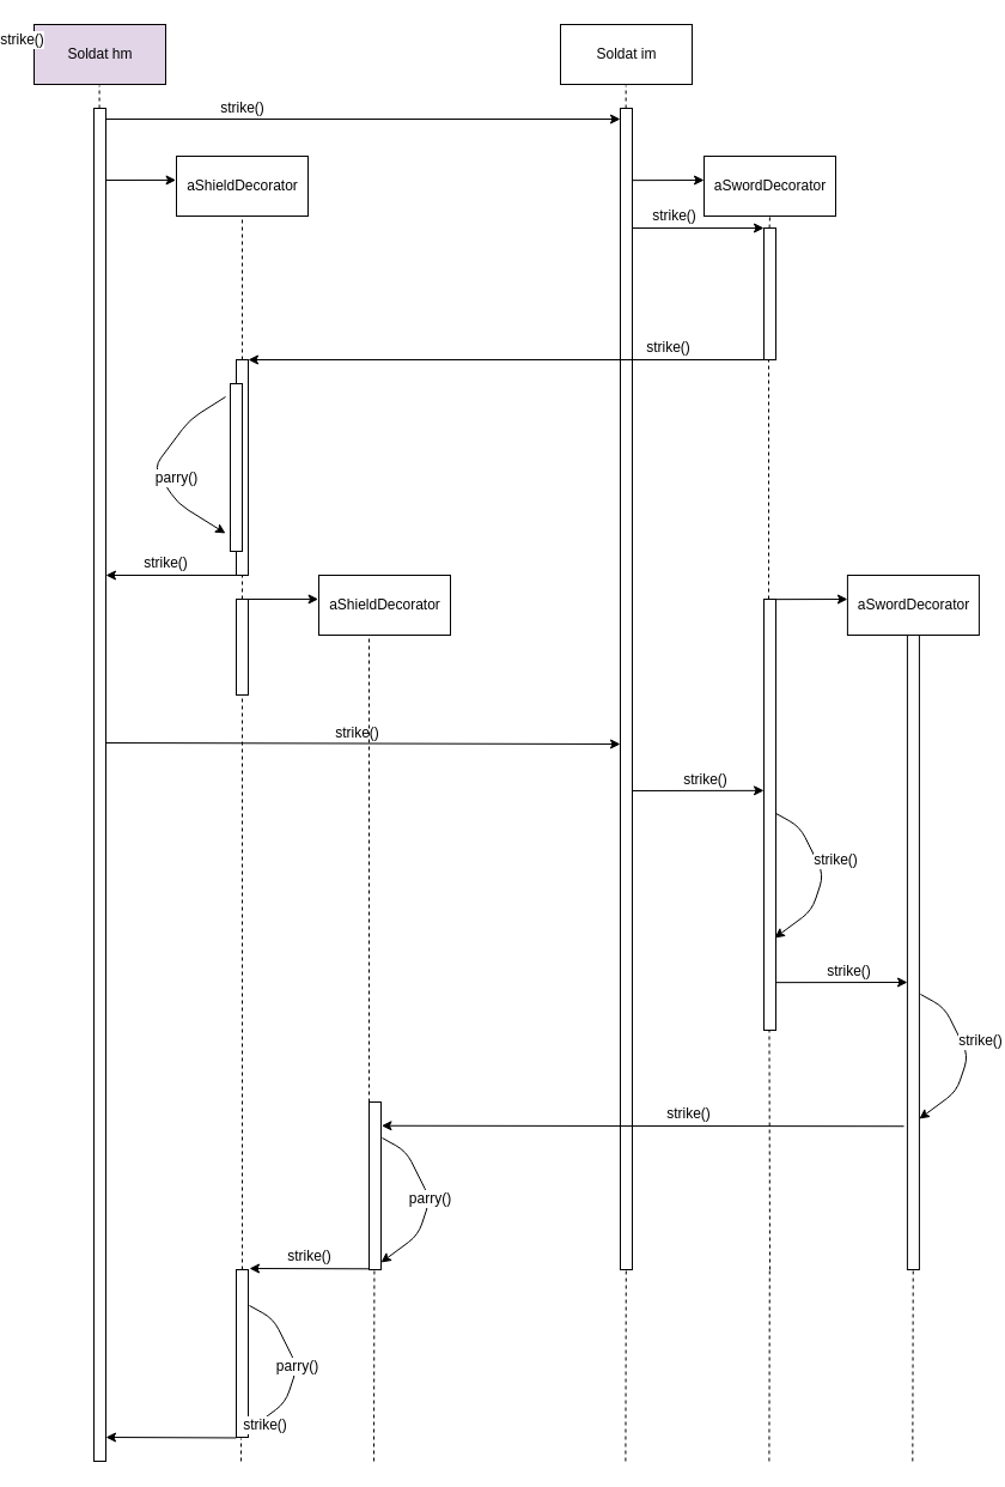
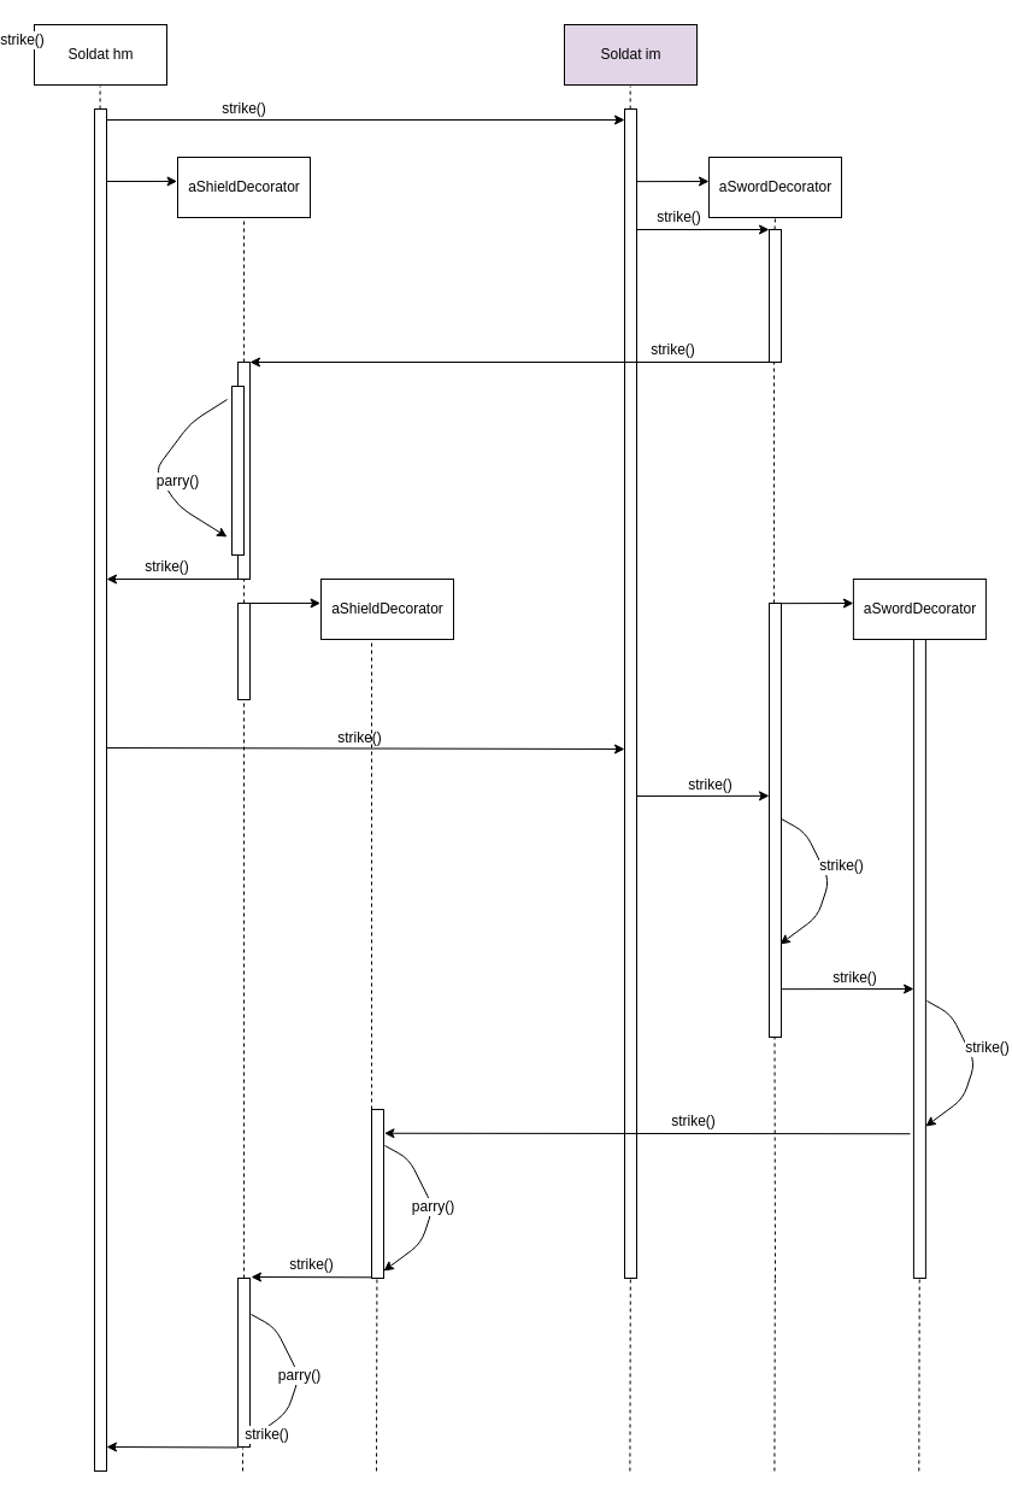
  <mxCell id="0" />
  <mxCell id="1" parent="0" />
- <mxCell id="2" value="Soldat hm" style="html=1;fillColor=#e1d5e7;" vertex="1" parent="1"><mxGeometry x="20" y="20" width="110" height="50" as="geometry" /></mxCell>
- <mxCell id="3" value="Soldat im" style="html=1;" vertex="1" parent="1"><mxGeometry x="460" y="20" width="110" height="50" as="geometry" /></mxCell>
+ <mxCell id="2" value="Soldat hm" style="html=1;" vertex="1" parent="1"><mxGeometry x="20" y="20" width="110" height="50" as="geometry" /></mxCell>
+ <mxCell id="3" value="Soldat im" style="html=1;fillColor=#e1d5e7;" vertex="1" parent="1"><mxGeometry x="460" y="20" width="110" height="50" as="geometry" /></mxCell>
  <mxCell id="4" value="" style="html=1;points=[];perimeter=orthogonalPerimeter;" vertex="1" parent="1"><mxGeometry x="70" y="90" width="10" height="1130" as="geometry" /></mxCell>
  <mxCell id="5" value="" style="html=1;points=[];perimeter=orthogonalPerimeter;" vertex="1" parent="1"><mxGeometry x="510" y="90" width="10" height="970" as="geometry" /></mxCell>
  <mxCell id="6" value="" style="endArrow=classic;html=1;exitX=0.914;exitY=0.226;exitDx=0;exitDy=0;exitPerimeter=0;entryX=-0.004;entryY=0.399;entryDx=0;entryDy=0;entryPerimeter=0;" edge="1" parent="1" target="7"><mxGeometry width="50" height="50" relative="1" as="geometry"><mxPoint x="80" y="150" as="sourcePoint" /><mxPoint x="420" y="150" as="targetPoint" /></mxGeometry></mxCell>
  <mxCell id="7" value="aShieldDecorator" style="html=1;" vertex="1" parent="1"><mxGeometry x="139" y="130" width="110" height="50" as="geometry" /></mxCell>
  <mxCell id="8" value="" style="html=1;points=[];perimeter=orthogonalPerimeter;" vertex="1" parent="1"><mxGeometry x="189" y="300" width="10" height="180" as="geometry" /></mxCell>
  <mxCell id="9" value="aSwordDecorator" style="html=1;" vertex="1" parent="1"><mxGeometry x="580" y="130" width="110" height="50" as="geometry" /></mxCell>
  <mxCell id="10" value="" style="html=1;points=[];perimeter=orthogonalPerimeter;" vertex="1" parent="1"><mxGeometry x="630" y="190" width="10" height="110" as="geometry" /></mxCell>
  <mxCell id="11" value="" style="endArrow=classic;html=1;exitX=1.009;exitY=0.385;exitDx=0;exitDy=0;exitPerimeter=0;entryX=-0.004;entryY=0.399;entryDx=0;entryDy=0;entryPerimeter=0;" edge="1" parent="1"><mxGeometry width="50" height="50" relative="1" as="geometry"><mxPoint x="520.09" y="150.15" as="sourcePoint" /><mxPoint x="580" y="150" as="targetPoint" /></mxGeometry></mxCell>
  <mxCell id="12" value="" style="endArrow=classic;html=1;exitX=0;exitY=1;exitDx=0;exitDy=0;exitPerimeter=0;" edge="1" parent="1" source="10"><mxGeometry width="50" height="50" relative="1" as="geometry"><mxPoint x="507" y="300" as="sourcePoint" /><mxPoint x="199" y="300" as="targetPoint" /></mxGeometry></mxCell>
  <mxCell id="13" value="strike()" style="text;html=1;align=center;verticalAlign=middle;resizable=0;points=[];labelBackgroundColor=#ffffff;" vertex="1" connectable="0" parent="12"><mxGeometry x="0.247" y="-2" relative="1" as="geometry"><mxPoint x="188.57" y="-8.38" as="offset" /></mxGeometry></mxCell>
  <mxCell id="14" value="" style="endArrow=classic;html=1;" edge="1" parent="1" target="5"><mxGeometry width="50" height="50" relative="1" as="geometry"><mxPoint x="80" y="99" as="sourcePoint" /><mxPoint x="350" y="99" as="targetPoint" /></mxGeometry></mxCell>
  <mxCell id="15" value="strike()" style="text;html=1;align=center;verticalAlign=middle;resizable=0;points=[];autosize=1;" vertex="1" parent="1"><mxGeometry x="169" y="80" width="50" height="20" as="geometry" /></mxCell>
  <mxCell id="16" value="" style="endArrow=classic;html=1;" edge="1" parent="1"><mxGeometry width="50" height="50" relative="1" as="geometry"><mxPoint x="520" y="190" as="sourcePoint" /><mxPoint x="630" y="190" as="targetPoint" /></mxGeometry></mxCell>
  <mxCell id="17" value="strike()" style="text;html=1;align=center;verticalAlign=middle;resizable=0;points=[];autosize=1;" vertex="1" parent="1"><mxGeometry x="530" y="170" width="50" height="20" as="geometry" /></mxCell>
  <mxCell id="18" value="" style="endArrow=classic;html=1;" edge="1" parent="1"><mxGeometry width="50" height="50" relative="1" as="geometry"><mxPoint x="180" y="331" as="sourcePoint" /><mxPoint x="180" y="445" as="targetPoint" /><Array as="points"><mxPoint x="150" y="350" /><mxPoint x="120" y="390" /><mxPoint x="140" y="420" /></Array></mxGeometry></mxCell>
  <mxCell id="19" value="parry()" style="text;html=1;align=center;verticalAlign=middle;resizable=0;points=[];labelBackgroundColor=#ffffff;" vertex="1" connectable="0" parent="18"><mxGeometry x="0.247" y="-2" relative="1" as="geometry"><mxPoint x="8.99" y="-8.38" as="offset" /></mxGeometry></mxCell>
  <mxCell id="20" value="" style="html=1;points=[];perimeter=orthogonalPerimeter;" vertex="1" parent="1"><mxGeometry x="184" y="320" width="10" height="140" as="geometry" /></mxCell>
  <mxCell id="21" value="" style="endArrow=none;dashed=1;html=1;entryX=0.5;entryY=1;entryDx=0;entryDy=0;exitX=0.5;exitY=0;exitDx=0;exitDy=0;exitPerimeter=0;" edge="1" parent="1" source="8" target="7"><mxGeometry width="50" height="50" relative="1" as="geometry"><mxPoint x="194" y="199" as="sourcePoint" /><mxPoint x="190" y="190" as="targetPoint" /></mxGeometry></mxCell>
  <mxCell id="22" value="" style="endArrow=classic;html=1;" edge="1" parent="1"><mxGeometry width="50" height="50" relative="1" as="geometry"><mxPoint x="189" y="480" as="sourcePoint" /><mxPoint x="80" y="480" as="targetPoint" /></mxGeometry></mxCell>
  <mxCell id="23" value="strike()" style="text;html=1;align=center;verticalAlign=middle;resizable=0;points=[];labelBackgroundColor=#ffffff;" vertex="1" connectable="0" parent="22"><mxGeometry x="0.247" y="-2" relative="1" as="geometry"><mxPoint x="8.99" y="-8.38" as="offset" /></mxGeometry></mxCell>
  <mxCell id="24" value="" style="endArrow=none;dashed=1;html=1;entryX=0.5;entryY=1;entryDx=0;entryDy=0;" edge="1" parent="1"><mxGeometry width="50" height="50" relative="1" as="geometry"><mxPoint x="74.58" y="90" as="sourcePoint" /><mxPoint x="74.58" y="71" as="targetPoint" /></mxGeometry></mxCell>
  <mxCell id="25" value="" style="endArrow=none;dashed=1;html=1;entryX=0.5;entryY=1;entryDx=0;entryDy=0;" edge="1" parent="1"><mxGeometry width="50" height="50" relative="1" as="geometry"><mxPoint x="514.66" y="90" as="sourcePoint" /><mxPoint x="514.66" y="71" as="targetPoint" /></mxGeometry></mxCell>
  <mxCell id="26" value="" style="endArrow=none;dashed=1;html=1;" edge="1" parent="1"><mxGeometry width="50" height="50" relative="1" as="geometry"><mxPoint x="634.58" y="190" as="sourcePoint" /><mxPoint x="635" y="180" as="targetPoint" /></mxGeometry></mxCell>
  <mxCell id="27" value="" style="endArrow=none;dashed=1;html=1;entryX=0.5;entryY=1;entryDx=0;entryDy=0;" edge="1" parent="1" source="35"><mxGeometry width="50" height="50" relative="1" as="geometry"><mxPoint x="194" y="660" as="sourcePoint" /><mxPoint x="194" y="480" as="targetPoint" /></mxGeometry></mxCell>
  <mxCell id="28" value="" style="endArrow=none;dashed=1;html=1;" edge="1" parent="1" source="31"><mxGeometry width="50" height="50" relative="1" as="geometry"><mxPoint x="634" y="640" as="sourcePoint" /><mxPoint x="634" y="300" as="targetPoint" /></mxGeometry></mxCell>
  <mxCell id="29" value="aSwordDecorator" style="html=1;" vertex="1" parent="1"><mxGeometry x="699.91" y="480" width="110" height="50" as="geometry" /></mxCell>
  <mxCell id="30" value="" style="endArrow=classic;html=1;exitX=1.009;exitY=0.385;exitDx=0;exitDy=0;exitPerimeter=0;entryX=-0.004;entryY=0.399;entryDx=0;entryDy=0;entryPerimeter=0;" edge="1" parent="1"><mxGeometry width="50" height="50" relative="1" as="geometry"><mxPoint x="640" y="500.15" as="sourcePoint" /><mxPoint x="699.91" y="500" as="targetPoint" /></mxGeometry></mxCell>
  <mxCell id="31" value="" style="html=1;points=[];perimeter=orthogonalPerimeter;" vertex="1" parent="1"><mxGeometry x="630" y="500" width="10" height="360" as="geometry" /></mxCell>
  <mxCell id="32" value="" style="endArrow=none;dashed=1;html=1;" edge="1" parent="1" target="31"><mxGeometry width="50" height="50" relative="1" as="geometry"><mxPoint x="634" y="860" as="sourcePoint" /><mxPoint x="634" y="300" as="targetPoint" /></mxGeometry></mxCell>
  <mxCell id="33" value="" style="endArrow=classic;html=1;exitX=0.914;exitY=0.226;exitDx=0;exitDy=0;exitPerimeter=0;entryX=-0.004;entryY=0.399;entryDx=0;entryDy=0;entryPerimeter=0;" edge="1" parent="1" target="34"><mxGeometry width="50" height="50" relative="1" as="geometry"><mxPoint x="199" y="500" as="sourcePoint" /><mxPoint x="539" y="500" as="targetPoint" /></mxGeometry></mxCell>
  <mxCell id="34" value="aShieldDecorator" style="html=1;" vertex="1" parent="1"><mxGeometry x="258" y="480" width="110" height="50" as="geometry" /></mxCell>
  <mxCell id="35" value="" style="html=1;points=[];perimeter=orthogonalPerimeter;" vertex="1" parent="1"><mxGeometry x="189" y="500" width="10" height="80" as="geometry" /></mxCell>
  <mxCell id="36" value="" style="endArrow=none;dashed=1;html=1;entryX=0.5;entryY=1;entryDx=0;entryDy=0;" edge="1" parent="1" target="35"><mxGeometry width="50" height="50" relative="1" as="geometry"><mxPoint x="194" y="1060" as="sourcePoint" /><mxPoint x="194" y="480" as="targetPoint" /></mxGeometry></mxCell>
  <mxCell id="37" value="" style="endArrow=classic;html=1;" edge="1" parent="1"><mxGeometry width="50" height="50" relative="1" as="geometry"><mxPoint x="80" y="620" as="sourcePoint" /><mxPoint x="510" y="621" as="targetPoint" /></mxGeometry></mxCell>
  <mxCell id="38" value="strike()" style="text;html=1;align=center;verticalAlign=middle;resizable=0;points=[];labelBackgroundColor=#ffffff;" vertex="1" connectable="0" parent="37"><mxGeometry x="-0.074" y="1" relative="1" as="geometry"><mxPoint x="10" y="-8.46" as="offset" /></mxGeometry></mxCell>
  <mxCell id="39" value="" style="html=1;points=[];perimeter=orthogonalPerimeter;" vertex="1" parent="1"><mxGeometry x="749.91" y="530" width="10" height="530" as="geometry" /></mxCell>
  <mxCell id="40" value="" style="endArrow=classic;html=1;entryX=0;entryY=0.444;entryDx=0;entryDy=0;entryPerimeter=0;" edge="1" parent="1" target="31"><mxGeometry width="50" height="50" relative="1" as="geometry"><mxPoint x="520" y="660" as="sourcePoint" /><mxPoint x="620" y="661" as="targetPoint" /></mxGeometry></mxCell>
  <mxCell id="41" value="strike()" style="text;html=1;align=center;verticalAlign=middle;resizable=0;points=[];labelBackgroundColor=#ffffff;" vertex="1" connectable="0" parent="40"><mxGeometry x="-0.074" y="1" relative="1" as="geometry"><mxPoint x="10" y="-8.46" as="offset" /></mxGeometry></mxCell>
  <mxCell id="42" value="" style="endArrow=classic;html=1;entryX=0.9;entryY=0.786;entryDx=0;entryDy=0;entryPerimeter=0;exitX=1;exitY=0.497;exitDx=0;exitDy=0;exitPerimeter=0;" edge="1" parent="1" source="31" target="31"><mxGeometry width="50" height="50" relative="1" as="geometry"><mxPoint x="643.91" y="679" as="sourcePoint" /><mxPoint x="749.91" y="681" as="targetPoint" /><Array as="points"><mxPoint x="660" y="690" /><mxPoint x="680" y="730" /><mxPoint x="670" y="760" /></Array></mxGeometry></mxCell>
  <mxCell id="43" value="strike()" style="text;html=1;align=center;verticalAlign=middle;resizable=0;points=[];labelBackgroundColor=#ffffff;" vertex="1" connectable="0" parent="42"><mxGeometry x="-0.074" y="1" relative="1" as="geometry"><mxPoint x="10" y="-8.46" as="offset" /></mxGeometry></mxCell>
  <mxCell id="44" value="" style="endArrow=classic;html=1;entryX=0.9;entryY=0.786;entryDx=0;entryDy=0;entryPerimeter=0;exitX=1;exitY=0.497;exitDx=0;exitDy=0;exitPerimeter=0;" edge="1" parent="1"><mxGeometry width="50" height="50" relative="1" as="geometry"><mxPoint x="760.91" y="830" as="sourcePoint" /><mxPoint x="759.91" y="934.04" as="targetPoint" /><Array as="points"><mxPoint x="780.91" y="841.08" /><mxPoint x="800.91" y="881.08" /><mxPoint x="790.91" y="911.08" /></Array></mxGeometry></mxCell>
  <mxCell id="45" value="strike()" style="text;html=1;align=center;verticalAlign=middle;resizable=0;points=[];labelBackgroundColor=#ffffff;" vertex="1" connectable="0" parent="44"><mxGeometry x="-0.074" y="1" relative="1" as="geometry"><mxPoint x="10" y="-8.46" as="offset" /></mxGeometry></mxCell>
  <mxCell id="46" value="" style="endArrow=classic;html=1;entryX=0;entryY=0.444;entryDx=0;entryDy=0;entryPerimeter=0;" edge="1" parent="1"><mxGeometry width="50" height="50" relative="1" as="geometry"><mxPoint x="640" y="820.16" as="sourcePoint" /><mxPoint x="750" y="820" as="targetPoint" /></mxGeometry></mxCell>
  <mxCell id="47" value="strike()" style="text;html=1;align=center;verticalAlign=middle;resizable=0;points=[];labelBackgroundColor=#ffffff;" vertex="1" connectable="0" parent="46"><mxGeometry x="-0.074" y="1" relative="1" as="geometry"><mxPoint x="10" y="-8.46" as="offset" /></mxGeometry></mxCell>
  <mxCell id="48" value="strike()" style="text;html=1;align=center;verticalAlign=middle;resizable=0;points=[];labelBackgroundColor=#ffffff;" vertex="1" connectable="0" parent="1"><mxGeometry x="-0.074" y="1" relative="1" as="geometry"><mxPoint x="9.71" y="32.57" as="offset" /></mxGeometry></mxCell>
  <mxCell id="49" value="" style="endArrow=none;dashed=1;html=1;" edge="1" parent="1"><mxGeometry width="50" height="50" relative="1" as="geometry"><mxPoint x="635" y="1060" as="sourcePoint" /><mxPoint x="634.5" y="860" as="targetPoint" /></mxGeometry></mxCell>
  <mxCell id="50" value="" style="endArrow=classic;html=1;exitX=-0.288;exitY=0.774;exitDx=0;exitDy=0;exitPerimeter=0;entryX=1.048;entryY=0.141;entryDx=0;entryDy=0;entryPerimeter=0;" edge="1" parent="1" source="39" target="53"><mxGeometry width="50" height="50" relative="1" as="geometry"><mxPoint x="741.07" y="940.04" as="sourcePoint" /><mxPoint x="305" y="920" as="targetPoint" /></mxGeometry></mxCell>
  <mxCell id="51" value="strike()" style="text;html=1;align=center;verticalAlign=middle;resizable=0;points=[];labelBackgroundColor=#ffffff;" vertex="1" connectable="0" parent="50"><mxGeometry x="0.247" y="-2" relative="1" as="geometry"><mxPoint x="91.23" y="-8.38" as="offset" /></mxGeometry></mxCell>
  <mxCell id="52" value="" style="endArrow=none;dashed=1;html=1;entryX=0.5;entryY=1;entryDx=0;entryDy=0;" edge="1" parent="1"><mxGeometry width="50" height="50" relative="1" as="geometry"><mxPoint x="300" y="920" as="sourcePoint" /><mxPoint x="300" y="530" as="targetPoint" /></mxGeometry></mxCell>
  <mxCell id="53" value="" style="html=1;points=[];perimeter=orthogonalPerimeter;" vertex="1" parent="1"><mxGeometry x="300" y="920" width="10" height="140" as="geometry" /></mxCell>
  <mxCell id="54" value="" style="endArrow=classic;html=1;entryX=0.9;entryY=0.786;entryDx=0;entryDy=0;entryPerimeter=0;exitX=1;exitY=0.497;exitDx=0;exitDy=0;exitPerimeter=0;" edge="1" parent="1"><mxGeometry width="50" height="50" relative="1" as="geometry"><mxPoint x="311" y="950" as="sourcePoint" /><mxPoint x="310" y="1054.04" as="targetPoint" /><Array as="points"><mxPoint x="331" y="961.08" /><mxPoint x="351" y="1001.08" /><mxPoint x="341" y="1031.08" /></Array></mxGeometry></mxCell>
  <mxCell id="55" value="parry()" style="text;html=1;align=center;verticalAlign=middle;resizable=0;points=[];labelBackgroundColor=#ffffff;" vertex="1" connectable="0" parent="54"><mxGeometry x="-0.074" y="1" relative="1" as="geometry"><mxPoint x="-0.04" y="3.07" as="offset" /></mxGeometry></mxCell>
  <mxCell id="56" value="" style="html=1;points=[];perimeter=orthogonalPerimeter;" vertex="1" parent="1"><mxGeometry x="189" y="1060" width="10" height="140" as="geometry" /></mxCell>
  <mxCell id="57" value="" style="endArrow=classic;html=1;entryX=0.9;entryY=0.786;entryDx=0;entryDy=0;entryPerimeter=0;exitX=1;exitY=0.497;exitDx=0;exitDy=0;exitPerimeter=0;" edge="1" parent="1"><mxGeometry width="50" height="50" relative="1" as="geometry"><mxPoint x="200" y="1090" as="sourcePoint" /><mxPoint x="199" y="1194.04" as="targetPoint" /><Array as="points"><mxPoint x="220" y="1101.08" /><mxPoint x="240" y="1141.08" /><mxPoint x="230" y="1171.08" /></Array></mxGeometry></mxCell>
  <mxCell id="58" value="parry()" style="text;html=1;align=center;verticalAlign=middle;resizable=0;points=[];labelBackgroundColor=#ffffff;" vertex="1" connectable="0" parent="57"><mxGeometry x="-0.074" y="1" relative="1" as="geometry"><mxPoint x="-0.04" y="3.07" as="offset" /></mxGeometry></mxCell>
  <mxCell id="59" value="" style="endArrow=classic;html=1;exitX=-0.288;exitY=0.774;exitDx=0;exitDy=0;exitPerimeter=0;" edge="1" parent="1"><mxGeometry width="50" height="50" relative="1" as="geometry"><mxPoint x="300" y="1059.3" as="sourcePoint" /><mxPoint x="200" y="1059" as="targetPoint" /></mxGeometry></mxCell>
  <mxCell id="60" value="strike()" style="text;html=1;align=center;verticalAlign=middle;resizable=0;points=[];labelBackgroundColor=#ffffff;" vertex="1" connectable="0" parent="59"><mxGeometry x="0.247" y="-2" relative="1" as="geometry"><mxPoint x="11.35" y="-8.38" as="offset" /></mxGeometry></mxCell>
  <mxCell id="61" value="" style="endArrow=classic;html=1;exitX=-0.288;exitY=0.774;exitDx=0;exitDy=0;exitPerimeter=0;" edge="1" parent="1"><mxGeometry width="50" height="50" relative="1" as="geometry"><mxPoint x="189" y="1200.48" as="sourcePoint" /><mxPoint x="80" y="1200" as="targetPoint" /></mxGeometry></mxCell>
  <mxCell id="62" value="strike()" style="text;html=1;align=center;verticalAlign=middle;resizable=0;points=[];labelBackgroundColor=#ffffff;" vertex="1" connectable="0" parent="61"><mxGeometry x="0.247" y="-2" relative="1" as="geometry"><mxPoint x="91.23" y="-8.38" as="offset" /></mxGeometry></mxCell>
  <mxCell id="63" value="" style="endArrow=none;dashed=1;html=1;entryX=0.5;entryY=1;entryDx=0;entryDy=0;" edge="1" parent="1"><mxGeometry width="50" height="50" relative="1" as="geometry"><mxPoint x="193" y="1220" as="sourcePoint" /><mxPoint x="193" y="1201" as="targetPoint" /></mxGeometry></mxCell>
  <mxCell id="64" value="" style="endArrow=none;dashed=1;html=1;entryX=0.5;entryY=1;entryDx=0;entryDy=0;" edge="1" parent="1"><mxGeometry width="50" height="50" relative="1" as="geometry"><mxPoint x="304" y="1220" as="sourcePoint" /><mxPoint x="304.41" y="1060" as="targetPoint" /></mxGeometry></mxCell>
  <mxCell id="65" value="" style="endArrow=none;dashed=1;html=1;entryX=0.5;entryY=1;entryDx=0;entryDy=0;" edge="1" parent="1"><mxGeometry width="50" height="50" relative="1" as="geometry"><mxPoint x="514.41" y="1220" as="sourcePoint" /><mxPoint x="514.82" y="1060" as="targetPoint" /></mxGeometry></mxCell>
  <mxCell id="66" value="" style="endArrow=none;dashed=1;html=1;entryX=0.5;entryY=1;entryDx=0;entryDy=0;" edge="1" parent="1"><mxGeometry width="50" height="50" relative="1" as="geometry"><mxPoint x="634.41" y="1220" as="sourcePoint" /><mxPoint x="634.82" y="1060" as="targetPoint" /></mxGeometry></mxCell>
  <mxCell id="67" value="" style="endArrow=none;dashed=1;html=1;entryX=0.5;entryY=1;entryDx=0;entryDy=0;" edge="1" parent="1"><mxGeometry width="50" height="50" relative="1" as="geometry"><mxPoint x="754.32" y="1220" as="sourcePoint" /><mxPoint x="754.73" y="1060" as="targetPoint" /></mxGeometry></mxCell>
